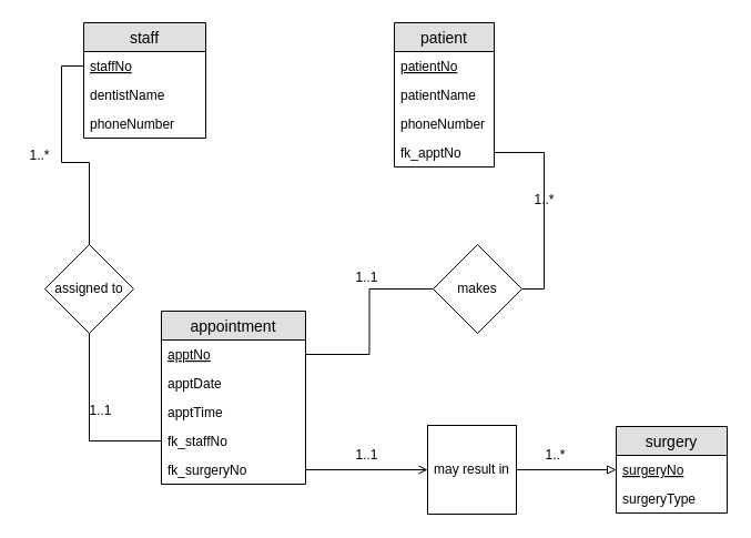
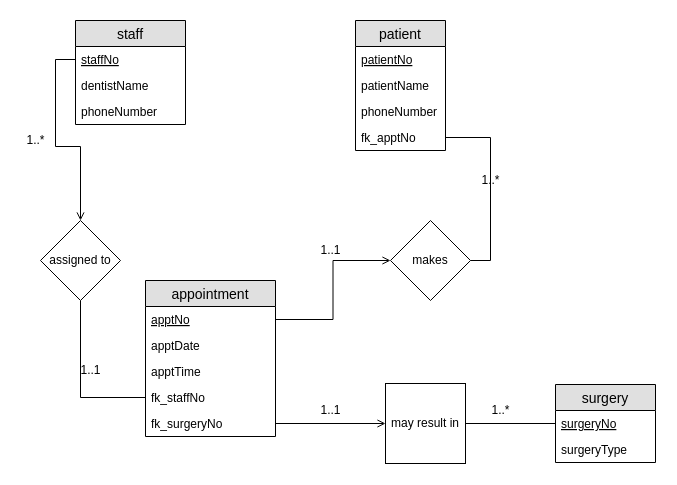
  <mxCell id="0" />
  <mxCell id="1" parent="0" />
  <mxCell id="2" value="1..1" style="text;html=1;align=center;verticalAlign=middle;resizable=0;points=[];autosize=1;" parent="1" vertex="1"><mxGeometry x="70" y="360" width="40" height="20" as="geometry" /></mxCell>
  <mxCell id="3" value="1..*" style="text;html=1;align=center;verticalAlign=middle;resizable=0;points=[];autosize=1;" parent="1" vertex="1"><mxGeometry x="20" y="130" width="30" height="20" as="geometry" /></mxCell>
  <mxCell id="4" value="appointment" style="swimlane;fontStyle=0;childLayout=stackLayout;horizontal=1;startSize=26;fillColor=#e0e0e0;horizontalStack=0;resizeParent=1;resizeParentMax=0;resizeLast=0;collapsible=1;marginBottom=0;swimlaneFillColor=#ffffff;align=center;fontSize=14;" parent="1" vertex="1"><mxGeometry x="145" y="280" width="130" height="156" as="geometry" /></mxCell>
  <mxCell id="5" value="apptNo" style="text;strokeColor=none;fillColor=none;spacingLeft=4;spacingRight=4;overflow=hidden;rotatable=0;points=[[0,0.5],[1,0.5]];portConstraint=eastwest;fontSize=12;fontStyle=4" parent="4" vertex="1"><mxGeometry y="26" width="130" height="26" as="geometry" /></mxCell>
  <mxCell id="6" value="apptDate" style="text;strokeColor=none;fillColor=none;spacingLeft=4;spacingRight=4;overflow=hidden;rotatable=0;points=[[0,0.5],[1,0.5]];portConstraint=eastwest;fontSize=12;" parent="4" vertex="1"><mxGeometry y="52" width="130" height="26" as="geometry" /></mxCell>
  <mxCell id="7" value="apptTime" style="text;strokeColor=none;fillColor=none;spacingLeft=4;spacingRight=4;overflow=hidden;rotatable=0;points=[[0,0.5],[1,0.5]];portConstraint=eastwest;fontSize=12;" parent="4" vertex="1"><mxGeometry y="78" width="130" height="26" as="geometry" /></mxCell>
  <mxCell id="8" value="fk_staffNo" style="text;strokeColor=none;fillColor=none;spacingLeft=4;spacingRight=4;overflow=hidden;rotatable=0;points=[[0,0.5],[1,0.5]];portConstraint=eastwest;fontSize=12;" parent="4" vertex="1"><mxGeometry y="104" width="130" height="26" as="geometry" /></mxCell>
  <mxCell id="9" value="fk_surgeryNo" style="text;strokeColor=none;fillColor=none;spacingLeft=4;spacingRight=4;overflow=hidden;rotatable=0;points=[[0,0.5],[1,0.5]];portConstraint=eastwest;fontSize=12;" parent="4" vertex="1"><mxGeometry y="130" width="130" height="26" as="geometry" /></mxCell>
  <mxCell id="10" style="edgeStyle=orthogonalEdgeStyle;rounded=0;orthogonalLoop=1;jettySize=auto;html=1;exitX=0.5;exitY=1;exitDx=0;exitDy=0;endArrow=none;endFill=0;" parent="1" source="11" target="8" edge="1"><mxGeometry relative="1" as="geometry" /></mxCell>
  <mxCell id="11" value="assigned to" style="rhombus;whiteSpace=wrap;html=1;" parent="1" vertex="1"><mxGeometry x="40" y="220" width="80" height="80" as="geometry" /></mxCell>
- <mxCell id="12" style="edgeStyle=orthogonalEdgeStyle;rounded=0;orthogonalLoop=1;jettySize=auto;html=1;exitX=0;exitY=0.5;exitDx=0;exitDy=0;endArrow=none;endFill=0;" parent="1" source="14" target="11" edge="1"><mxGeometry relative="1" as="geometry" /></mxCell>
+ <mxCell id="12" style="edgeStyle=orthogonalEdgeStyle;rounded=0;orthogonalLoop=1;jettySize=auto;html=1;exitX=0;exitY=0.5;exitDx=0;exitDy=0;endArrow=open;endFill=0;" parent="1" source="14" target="11" edge="1"><mxGeometry relative="1" as="geometry" /></mxCell>
  <mxCell id="13" value="staff" style="swimlane;fontStyle=0;childLayout=stackLayout;horizontal=1;startSize=26;fillColor=#e0e0e0;horizontalStack=0;resizeParent=1;resizeParentMax=0;resizeLast=0;collapsible=1;marginBottom=0;swimlaneFillColor=#ffffff;align=center;fontSize=14;" parent="1" vertex="1"><mxGeometry x="75" y="20" width="110" height="104" as="geometry" /></mxCell>
  <mxCell id="14" value="staffNo" style="text;strokeColor=none;fillColor=none;spacingLeft=4;spacingRight=4;overflow=hidden;rotatable=0;points=[[0,0.5],[1,0.5]];portConstraint=eastwest;fontSize=12;fontStyle=4" parent="13" vertex="1"><mxGeometry y="26" width="110" height="26" as="geometry" /></mxCell>
  <mxCell id="15" value="dentistName" style="text;strokeColor=none;fillColor=none;spacingLeft=4;spacingRight=4;overflow=hidden;rotatable=0;points=[[0,0.5],[1,0.5]];portConstraint=eastwest;fontSize=12;" parent="13" vertex="1"><mxGeometry y="52" width="110" height="26" as="geometry" /></mxCell>
  <mxCell id="16" value="phoneNumber" style="text;strokeColor=none;fillColor=none;spacingLeft=4;spacingRight=4;overflow=hidden;rotatable=0;points=[[0,0.5],[1,0.5]];portConstraint=eastwest;fontSize=12;" parent="13" vertex="1"><mxGeometry y="78" width="110" height="26" as="geometry" /></mxCell>
- <mxCell id="17" style="edgeStyle=orthogonalEdgeStyle;rounded=0;orthogonalLoop=1;jettySize=auto;html=1;exitX=1;exitY=0.5;exitDx=0;exitDy=0;entryX=0;entryY=0.5;entryDx=0;entryDy=0;endArrow=block;endFill=0;" parent="1" source="18" target="28" edge="1"><mxGeometry relative="1" as="geometry" /></mxCell>
+ <mxCell id="17" style="edgeStyle=orthogonalEdgeStyle;rounded=0;orthogonalLoop=1;jettySize=auto;html=1;exitX=1;exitY=0.5;exitDx=0;exitDy=0;entryX=0;entryY=0.5;entryDx=0;entryDy=0;endArrow=none;endFill=0;" parent="1" source="18" target="28" edge="1"><mxGeometry relative="1" as="geometry" /></mxCell>
  <mxCell id="18" value="may result in" style="whiteSpace=wrap;html=1;rounded=0;" parent="1" vertex="1"><mxGeometry x="385" y="383" width="80" height="80" as="geometry" /></mxCell>
  <mxCell id="19" value="patient" style="swimlane;fontStyle=0;childLayout=stackLayout;horizontal=1;startSize=26;fillColor=#e0e0e0;horizontalStack=0;resizeParent=1;resizeParentMax=0;resizeLast=0;collapsible=1;marginBottom=0;swimlaneFillColor=#ffffff;align=center;fontSize=14;" parent="1" vertex="1"><mxGeometry x="355" y="20" width="90" height="130" as="geometry" /></mxCell>
  <mxCell id="20" value="patientNo" style="text;strokeColor=none;fillColor=none;spacingLeft=4;spacingRight=4;overflow=hidden;rotatable=0;points=[[0,0.5],[1,0.5]];portConstraint=eastwest;fontSize=12;fontStyle=4" parent="19" vertex="1"><mxGeometry y="26" width="90" height="26" as="geometry" /></mxCell>
  <mxCell id="21" value="patientName" style="text;strokeColor=none;fillColor=none;spacingLeft=4;spacingRight=4;overflow=hidden;rotatable=0;points=[[0,0.5],[1,0.5]];portConstraint=eastwest;fontSize=12;" parent="19" vertex="1"><mxGeometry y="52" width="90" height="26" as="geometry" /></mxCell>
  <mxCell id="22" value="phoneNumber" style="text;strokeColor=none;fillColor=none;spacingLeft=4;spacingRight=4;overflow=hidden;rotatable=0;points=[[0,0.5],[1,0.5]];portConstraint=eastwest;fontSize=12;" parent="19" vertex="1"><mxGeometry y="78" width="90" height="26" as="geometry" /></mxCell>
  <mxCell id="23" value="fk_apptNo" style="text;strokeColor=none;fillColor=none;spacingLeft=4;spacingRight=4;overflow=hidden;rotatable=0;points=[[0,0.5],[1,0.5]];portConstraint=eastwest;fontSize=12;" parent="19" vertex="1"><mxGeometry y="104" width="90" height="26" as="geometry" /></mxCell>
  <mxCell id="24" value="makes" style="rhombus;whiteSpace=wrap;html=1;" parent="1" vertex="1"><mxGeometry x="390" y="220" width="80" height="80" as="geometry" /></mxCell>
  <mxCell id="25" style="edgeStyle=orthogonalEdgeStyle;rounded=0;orthogonalLoop=1;jettySize=auto;html=1;exitX=1;exitY=0.5;exitDx=0;exitDy=0;entryX=1;entryY=0.5;entryDx=0;entryDy=0;endArrow=none;endFill=0;" parent="1" source="23" target="24" edge="1"><mxGeometry relative="1" as="geometry" /></mxCell>
- <mxCell id="26" style="edgeStyle=orthogonalEdgeStyle;rounded=0;orthogonalLoop=1;jettySize=auto;html=1;exitX=1;exitY=0.5;exitDx=0;exitDy=0;entryX=0;entryY=0.5;entryDx=0;entryDy=0;endArrow=none;endFill=0;" parent="1" source="5" target="24" edge="1"><mxGeometry relative="1" as="geometry" /></mxCell>
+ <mxCell id="26" style="edgeStyle=orthogonalEdgeStyle;rounded=0;orthogonalLoop=1;jettySize=auto;html=1;exitX=1;exitY=0.5;exitDx=0;exitDy=0;entryX=0;entryY=0.5;entryDx=0;entryDy=0;endArrow=open;endFill=0;" parent="1" source="5" target="24" edge="1"><mxGeometry relative="1" as="geometry" /></mxCell>
  <mxCell id="27" style="edgeStyle=orthogonalEdgeStyle;rounded=0;orthogonalLoop=1;jettySize=auto;html=1;exitX=1;exitY=0.5;exitDx=0;exitDy=0;entryX=0;entryY=0.5;entryDx=0;entryDy=0;endArrow=open;endFill=0;" parent="1" source="9" target="18" edge="1"><mxGeometry relative="1" as="geometry" /></mxCell>
  <mxCell id="28" value="surgery" style="swimlane;fontStyle=0;childLayout=stackLayout;horizontal=1;startSize=26;fillColor=#e0e0e0;horizontalStack=0;resizeParent=1;resizeParentMax=0;resizeLast=0;collapsible=1;marginBottom=0;swimlaneFillColor=#ffffff;align=center;fontSize=14;" parent="1" vertex="1"><mxGeometry x="555" y="384" width="100" height="78" as="geometry" /></mxCell>
  <mxCell id="29" value="surgeryNo" style="text;strokeColor=none;fillColor=none;spacingLeft=4;spacingRight=4;overflow=hidden;rotatable=0;points=[[0,0.5],[1,0.5]];portConstraint=eastwest;fontSize=12;fontStyle=4" parent="28" vertex="1"><mxGeometry y="26" width="100" height="26" as="geometry" /></mxCell>
  <mxCell id="30" value="surgeryType" style="text;strokeColor=none;fillColor=none;spacingLeft=4;spacingRight=4;overflow=hidden;rotatable=0;points=[[0,0.5],[1,0.5]];portConstraint=eastwest;fontSize=12;" parent="28" vertex="1"><mxGeometry y="52" width="100" height="26" as="geometry" /></mxCell>
  <mxCell id="31" value="1..1" style="text;html=1;align=center;verticalAlign=middle;resizable=0;points=[];autosize=1;" parent="1" vertex="1"><mxGeometry x="310" y="240" width="40" height="20" as="geometry" /></mxCell>
  <mxCell id="32" value="1..*" style="text;html=1;align=center;verticalAlign=middle;resizable=0;points=[];autosize=1;" parent="1" vertex="1"><mxGeometry x="475" y="170" width="30" height="20" as="geometry" /></mxCell>
  <mxCell id="33" value="1..1" style="text;html=1;align=center;verticalAlign=middle;resizable=0;points=[];autosize=1;" parent="1" vertex="1"><mxGeometry x="310" y="400" width="40" height="20" as="geometry" /></mxCell>
  <mxCell id="34" value="1..*" style="text;html=1;align=center;verticalAlign=middle;resizable=0;points=[];autosize=1;" parent="1" vertex="1"><mxGeometry x="485" y="400" width="30" height="20" as="geometry" /></mxCell>
